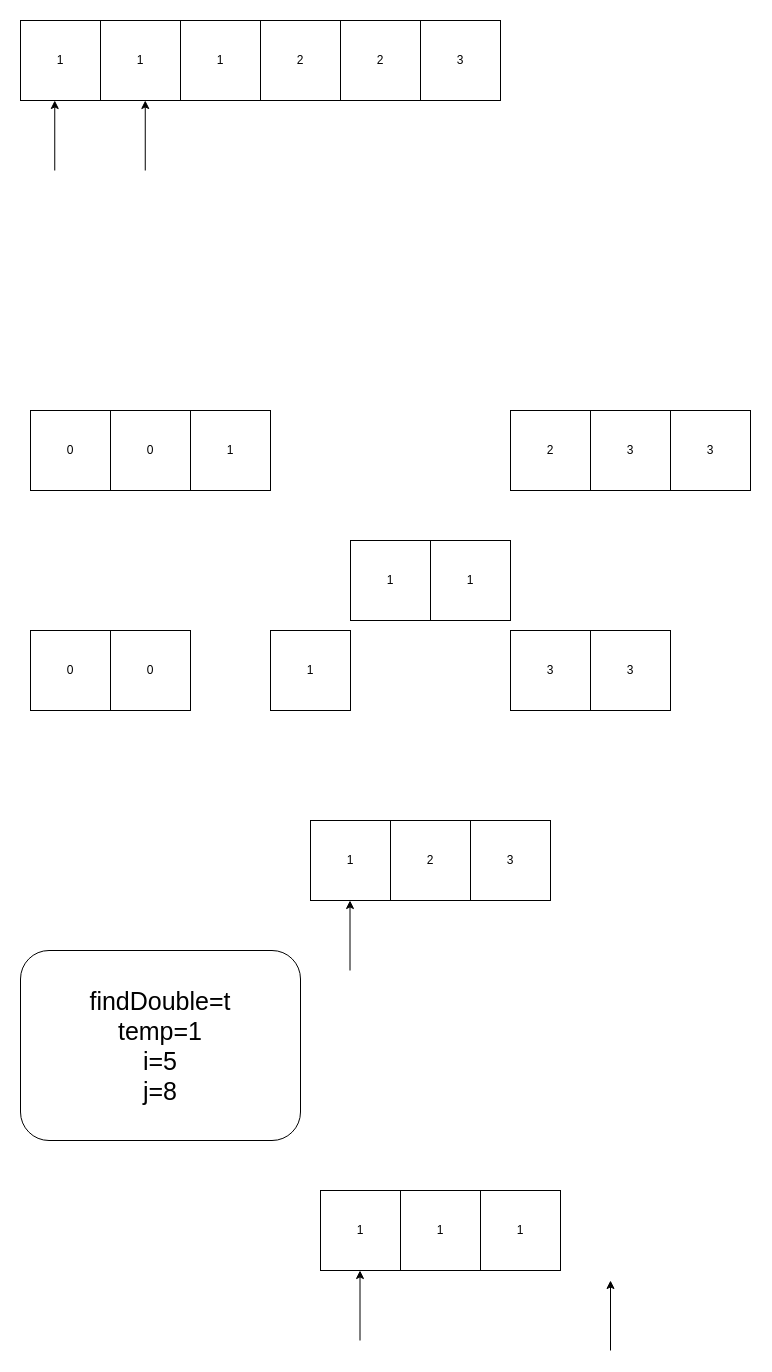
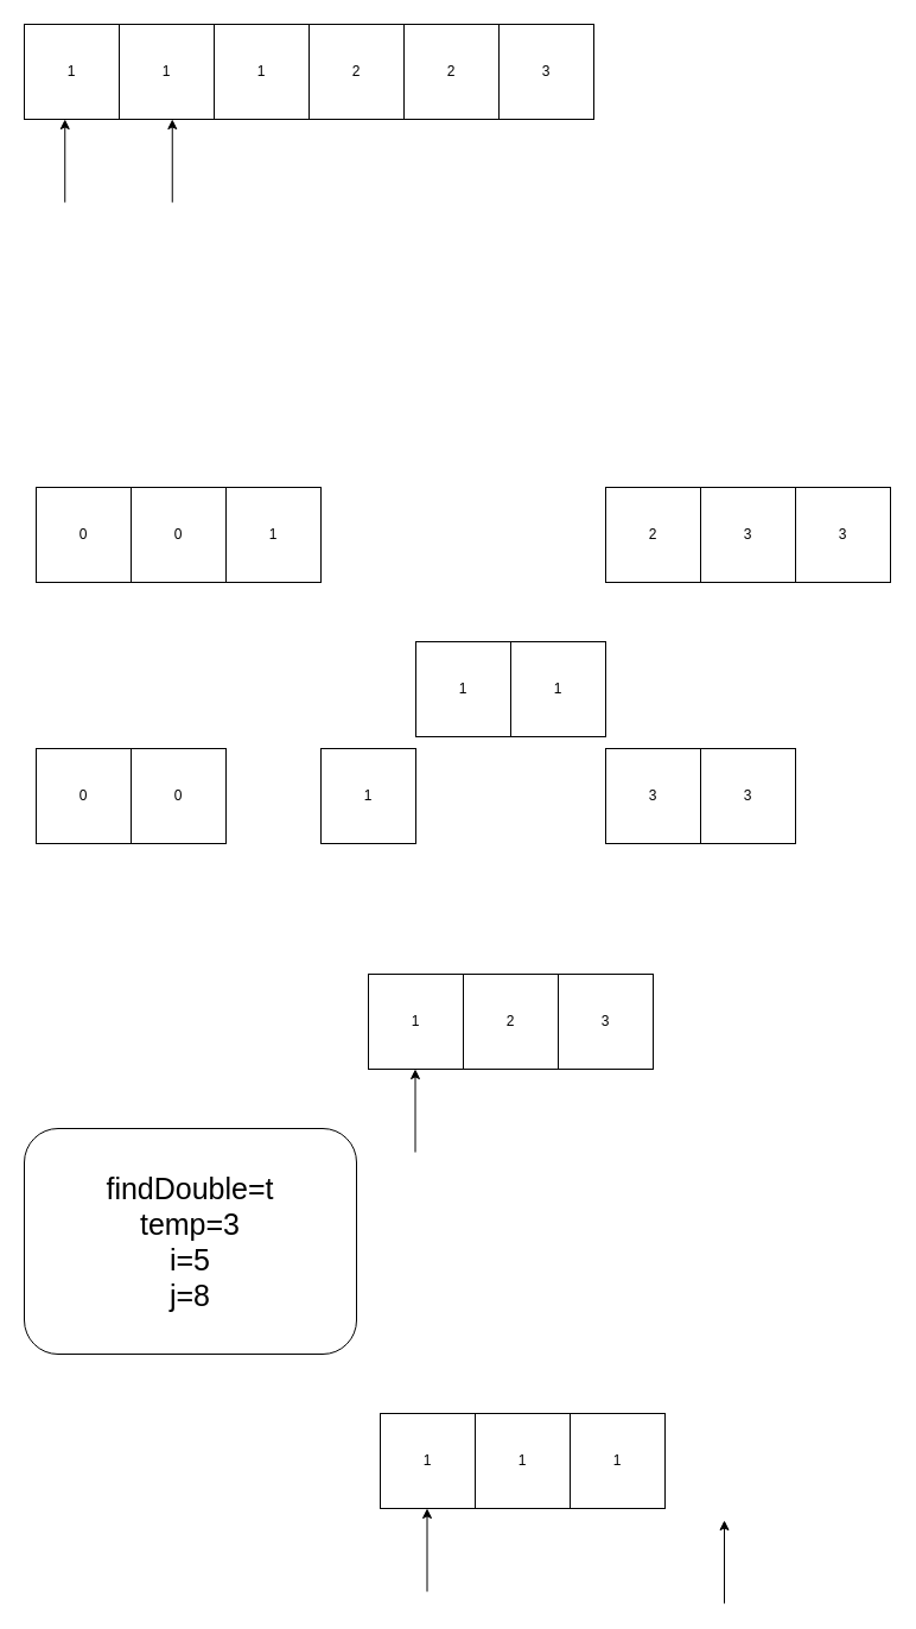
  <mxCell id="0" />
  <mxCell id="1" parent="0" />
  <mxCell id="2" value="3" style="whiteSpace=wrap;html=1;aspect=fixed;" vertex="1" parent="1"><mxGeometry x="420" y="20" width="80" height="80" as="geometry" /></mxCell>
  <mxCell id="3" value="2" style="whiteSpace=wrap;html=1;aspect=fixed;" vertex="1" parent="1"><mxGeometry x="340" y="20" width="80" height="80" as="geometry" /></mxCell>
  <mxCell id="4" value="2" style="whiteSpace=wrap;html=1;aspect=fixed;" vertex="1" parent="1"><mxGeometry x="260" y="20" width="80" height="80" as="geometry" /></mxCell>
  <mxCell id="5" value="1" style="whiteSpace=wrap;html=1;aspect=fixed;" vertex="1" parent="1"><mxGeometry x="180" y="20" width="80" height="80" as="geometry" /></mxCell>
  <mxCell id="6" value="1" style="whiteSpace=wrap;html=1;aspect=fixed;" vertex="1" parent="1"><mxGeometry x="100" y="20" width="80" height="80" as="geometry" /></mxCell>
  <mxCell id="7" value="1" style="whiteSpace=wrap;html=1;aspect=fixed;" vertex="1" parent="1"><mxGeometry x="20" y="20" width="80" height="80" as="geometry" /></mxCell>
  <mxCell id="8" value="" style="endArrow=classic;html=1;rounded=0;" edge="1" parent="1"><mxGeometry width="50" height="50" relative="1" as="geometry"><mxPoint x="144.75" y="170" as="sourcePoint" /><mxPoint x="144.75" y="100" as="targetPoint" /></mxGeometry></mxCell>
  <mxCell id="9" value="" style="endArrow=classic;html=1;rounded=0;" edge="1" parent="1"><mxGeometry width="50" height="50" relative="1" as="geometry"><mxPoint x="54.25" y="170" as="sourcePoint" /><mxPoint x="54.25" y="100" as="targetPoint" /></mxGeometry></mxCell>
- <mxCell id="10" value="&lt;font style=&quot;font-size: 25px;&quot;&gt;findDouble=t&lt;br&gt;temp=1&lt;br&gt;i=5&lt;br&gt;j=8&lt;br&gt;&lt;/font&gt;" style="rounded=1;whiteSpace=wrap;html=1;" vertex="1" parent="1"><mxGeometry x="20" y="950" width="280" height="190" as="geometry" /></mxCell>
+ <mxCell id="10" value="&lt;font style=&quot;font-size: 25px;&quot;&gt;findDouble=t&lt;br&gt;temp=3&lt;br&gt;i=5&lt;br&gt;j=8&lt;br&gt;&lt;/font&gt;" style="rounded=1;whiteSpace=wrap;html=1;" vertex="1" parent="1"><mxGeometry x="20" y="950" width="280" height="190" as="geometry" /></mxCell>
  <mxCell id="11" value="1" style="whiteSpace=wrap;html=1;aspect=fixed;" vertex="1" parent="1"><mxGeometry x="480" y="1190" width="80" height="80" as="geometry" /></mxCell>
  <mxCell id="12" value="1" style="whiteSpace=wrap;html=1;aspect=fixed;" vertex="1" parent="1"><mxGeometry x="400" y="1190" width="80" height="80" as="geometry" /></mxCell>
  <mxCell id="13" value="1" style="whiteSpace=wrap;html=1;aspect=fixed;" vertex="1" parent="1"><mxGeometry x="320" y="1190" width="80" height="80" as="geometry" /></mxCell>
  <mxCell id="14" value="1" style="whiteSpace=wrap;html=1;aspect=fixed;" vertex="1" parent="1"><mxGeometry x="190" y="410" width="80" height="80" as="geometry" /></mxCell>
  <mxCell id="15" value="0" style="whiteSpace=wrap;html=1;aspect=fixed;" vertex="1" parent="1"><mxGeometry x="110" y="410" width="80" height="80" as="geometry" /></mxCell>
  <mxCell id="16" value="0" style="whiteSpace=wrap;html=1;aspect=fixed;" vertex="1" parent="1"><mxGeometry x="30" y="410" width="80" height="80" as="geometry" /></mxCell>
  <mxCell id="17" value="" style="endArrow=classic;html=1;rounded=0;" edge="1" parent="1"><mxGeometry width="50" height="50" relative="1" as="geometry"><mxPoint x="349.5" y="970" as="sourcePoint" /><mxPoint x="349.5" y="900" as="targetPoint" /></mxGeometry></mxCell>
  <mxCell id="18" value="2" style="whiteSpace=wrap;html=1;aspect=fixed;" vertex="1" parent="1"><mxGeometry x="510" y="410" width="80" height="80" as="geometry" /></mxCell>
  <mxCell id="19" value="3" style="whiteSpace=wrap;html=1;aspect=fixed;" vertex="1" parent="1"><mxGeometry x="670" y="410" width="80" height="80" as="geometry" /></mxCell>
  <mxCell id="20" value="3" style="whiteSpace=wrap;html=1;aspect=fixed;" vertex="1" parent="1"><mxGeometry x="590" y="410" width="80" height="80" as="geometry" /></mxCell>
  <mxCell id="21" value="1" style="whiteSpace=wrap;html=1;aspect=fixed;" vertex="1" parent="1"><mxGeometry x="430" y="540" width="80" height="80" as="geometry" /></mxCell>
  <mxCell id="22" value="1" style="whiteSpace=wrap;html=1;aspect=fixed;" vertex="1" parent="1"><mxGeometry x="350" y="540" width="80" height="80" as="geometry" /></mxCell>
  <mxCell id="23" value="0" style="whiteSpace=wrap;html=1;aspect=fixed;" vertex="1" parent="1"><mxGeometry x="110" y="630" width="80" height="80" as="geometry" /></mxCell>
  <mxCell id="24" value="0" style="whiteSpace=wrap;html=1;aspect=fixed;" vertex="1" parent="1"><mxGeometry x="30" y="630" width="80" height="80" as="geometry" /></mxCell>
  <mxCell id="25" value="" style="endArrow=classic;html=1;rounded=0;" edge="1" parent="1"><mxGeometry width="50" height="50" relative="1" as="geometry"><mxPoint x="610" y="1350" as="sourcePoint" /><mxPoint x="610" y="1280" as="targetPoint" /></mxGeometry></mxCell>
  <mxCell id="26" value="" style="endArrow=classic;html=1;rounded=0;" edge="1" parent="1"><mxGeometry width="50" height="50" relative="1" as="geometry"><mxPoint x="359.5" y="1340" as="sourcePoint" /><mxPoint x="359.5" y="1270" as="targetPoint" /></mxGeometry></mxCell>
  <mxCell id="27" value="2" style="whiteSpace=wrap;html=1;aspect=fixed;" vertex="1" parent="1"><mxGeometry x="390" y="820" width="80" height="80" as="geometry" /></mxCell>
  <mxCell id="28" value="3" style="whiteSpace=wrap;html=1;aspect=fixed;" vertex="1" parent="1"><mxGeometry x="510" y="630" width="80" height="80" as="geometry" /></mxCell>
  <mxCell id="29" value="3" style="whiteSpace=wrap;html=1;aspect=fixed;" vertex="1" parent="1"><mxGeometry x="470" y="820" width="80" height="80" as="geometry" /></mxCell>
  <mxCell id="30" value="1" style="whiteSpace=wrap;html=1;aspect=fixed;" vertex="1" parent="1"><mxGeometry x="270" y="630" width="80" height="80" as="geometry" /></mxCell>
  <mxCell id="31" value="1" style="whiteSpace=wrap;html=1;aspect=fixed;" vertex="1" parent="1"><mxGeometry x="310" y="820" width="80" height="80" as="geometry" /></mxCell>
  <mxCell id="32" value="3" style="whiteSpace=wrap;html=1;aspect=fixed;" vertex="1" parent="1"><mxGeometry x="590" y="630" width="80" height="80" as="geometry" /></mxCell>
